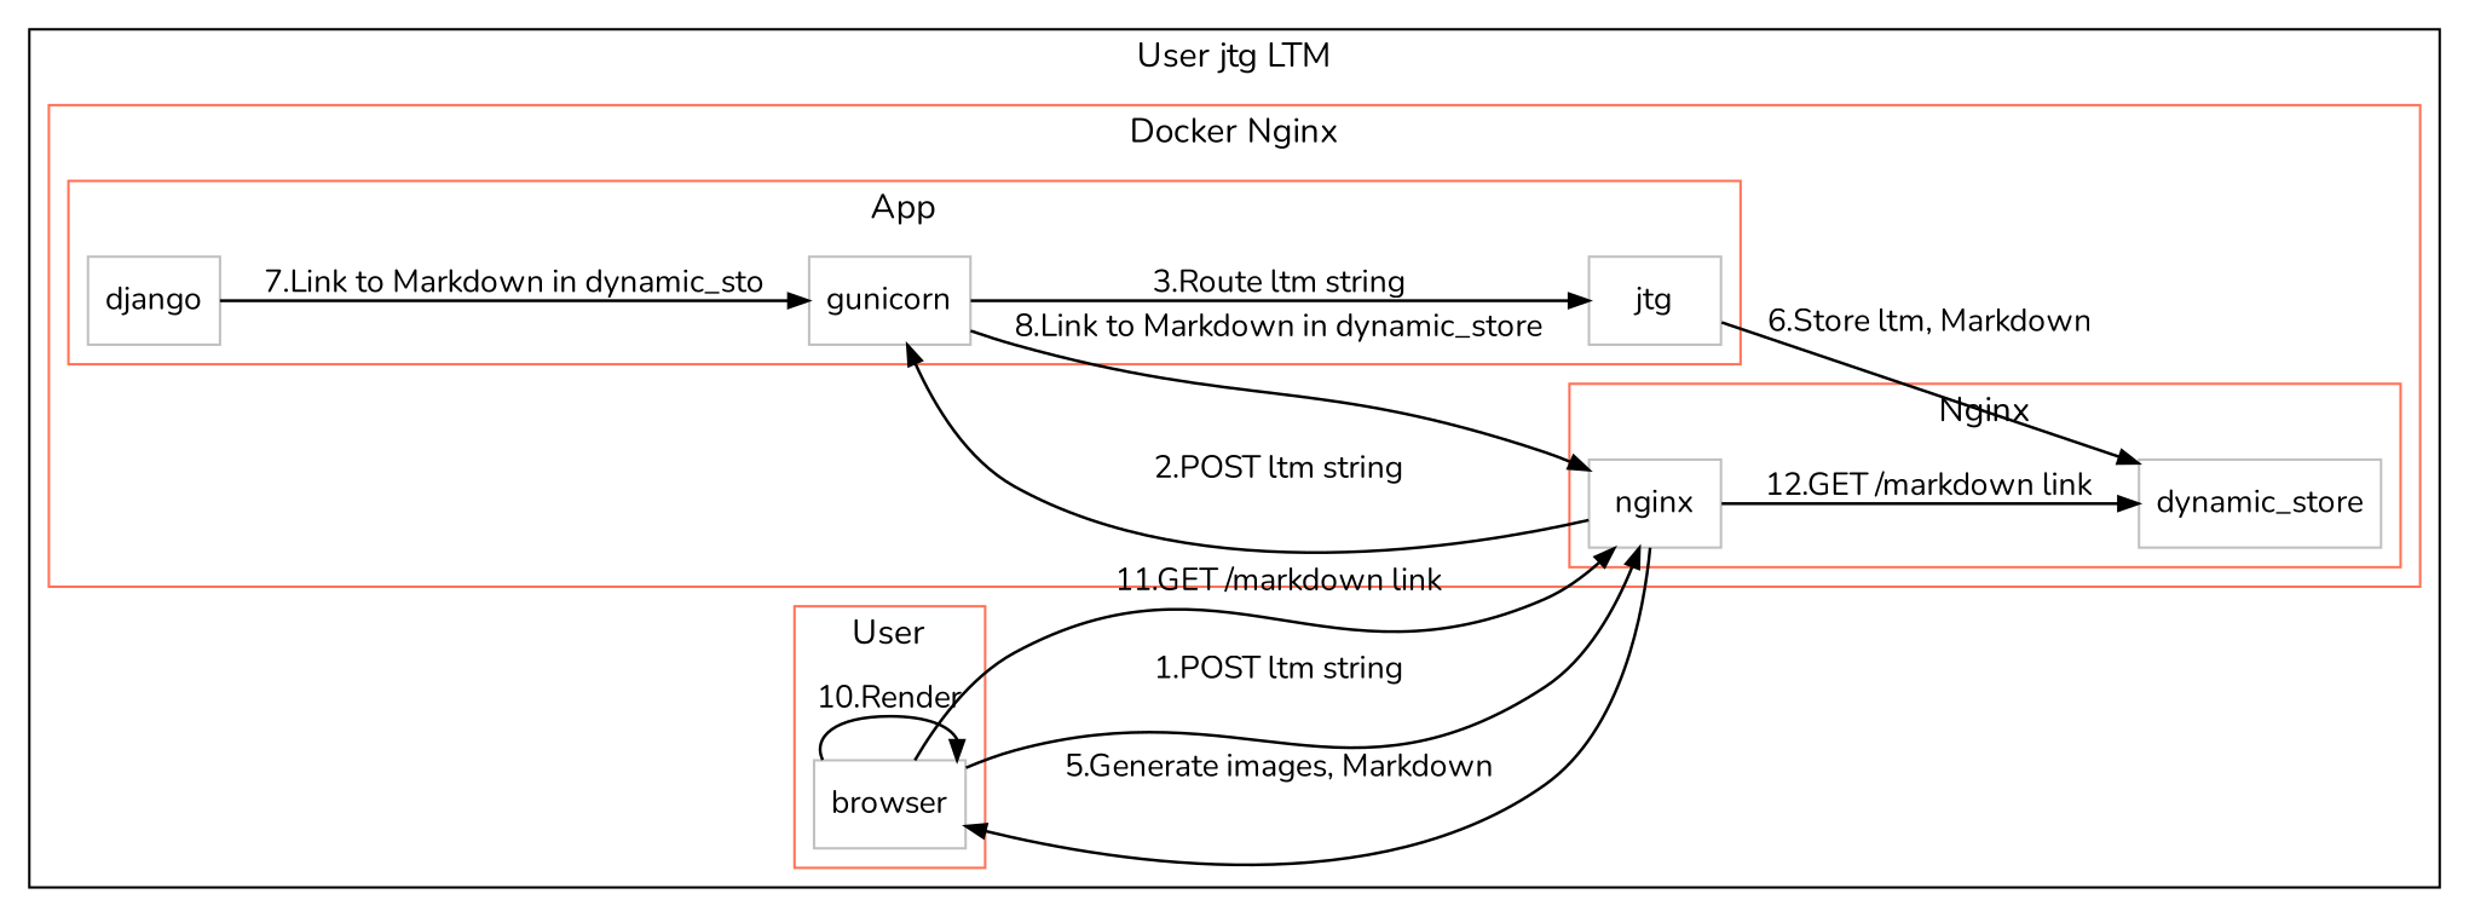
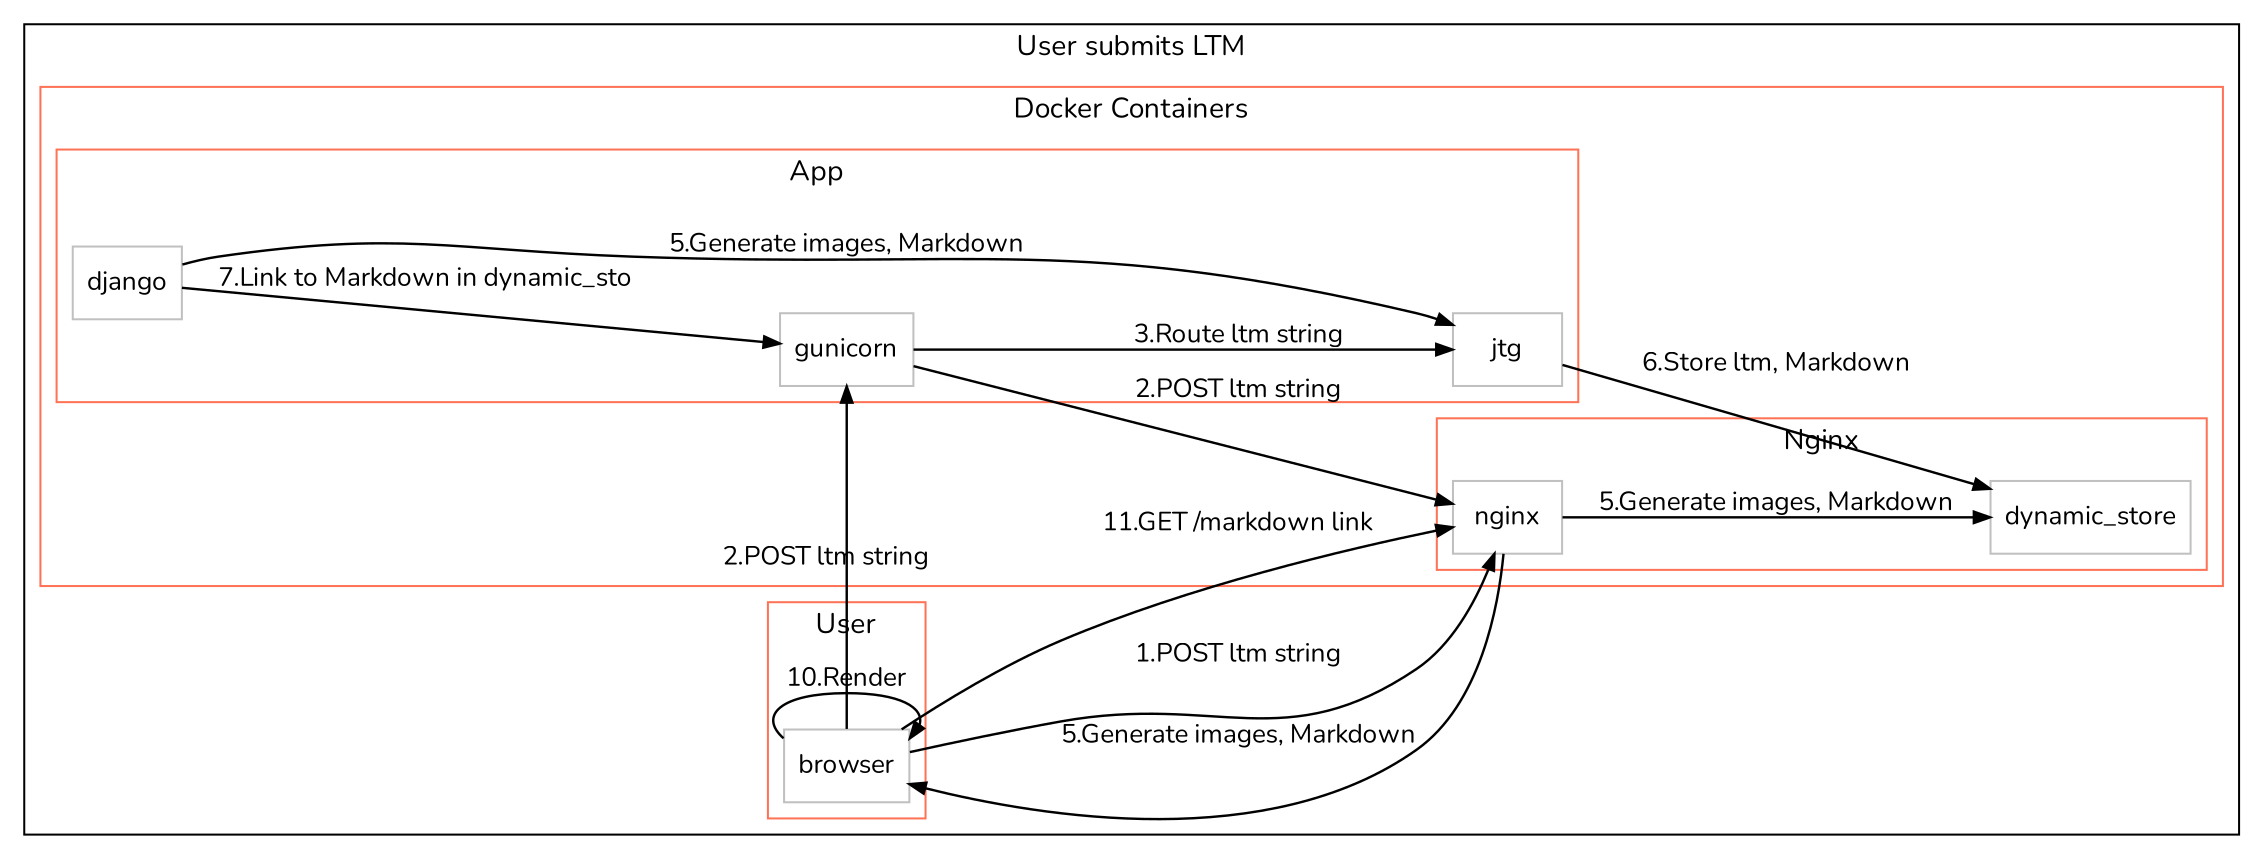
  digraph {
    compound=true
    fontname=Nunito
    rankdir=LR
    node [color=Grey fontname=Nunito fontsize=13 margin=0.1 shape=box]
    edge [arrowsize=0.8 fontname=Nunito fontsize=13 penwidth=1.2]
    n1 [label=nginx]
    n2 [label=dynamic_store]
    n3 [label=gunicorn]
    n4 [label=django]
    n5 [label=jtg]
    n6 [label=browser]
    subgraph cluster_1 {
      color=Black
-     label="User jtg LTM"
+     label="User submits LTM"
      rankdir=TB
      subgraph cluster_2 {
        color=Coral1
-       label="Docker Nginx"
+       label="Docker Containers"
        rankdir=TB
        subgraph cluster_3 {
          color=Coral1
          label=Nginx
          rankdir=TB
          n1
          n2
        }
        subgraph cluster_4 {
          color=Coral1
          label=App
          rankdir=TB
          n3
          n4
          n5
        }
      }
      subgraph cluster_5 {
        color=Coral1
        label=User
        rankdir=TB
        n6
      }
    }
-   n1 -> n2 [label="12.GET /markdown link"]
-   n1 -> n3 [label="2.POST ltm string"]
+   n1 -> n2 [label="5.Generate images, Markdown"]
+   n6 -> n3 [label="2.POST ltm string"]
    n1 -> n6 [label="5.Generate images, Markdown"]
-   n3 -> n1 [label="8.Link to Markdown in dynamic_store"]
+   n3 -> n1 [label="2.POST ltm string"]
    n3 -> n5 [label="3.Route ltm string"]
    n4 -> n3 [label="7.Link to Markdown in dynamic_sto"]
+   n4 -> n5 [label="5.Generate images, Markdown"]
    n5 -> n2 [label="6.Store ltm, Markdown"]
    n6 -> n1 [label="1.POST ltm string"]
    n6 -> n1 [label="11.GET /markdown link"]
    n6 -> n6 [label="10.Render"]
  }
